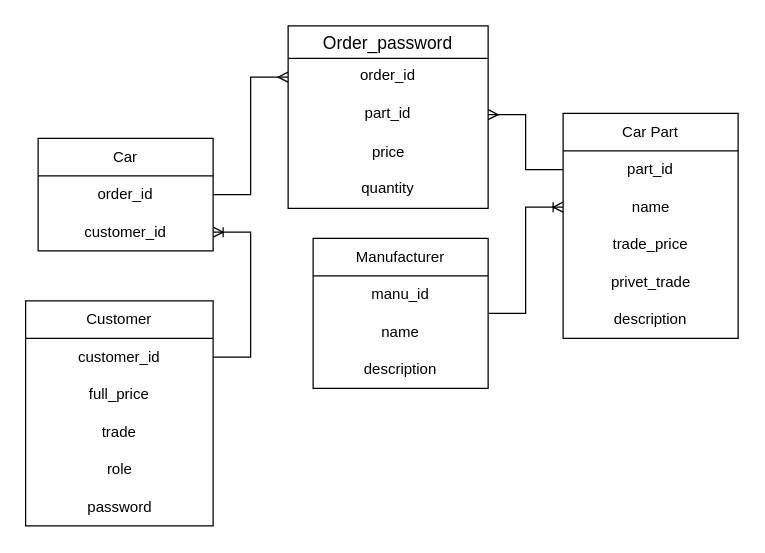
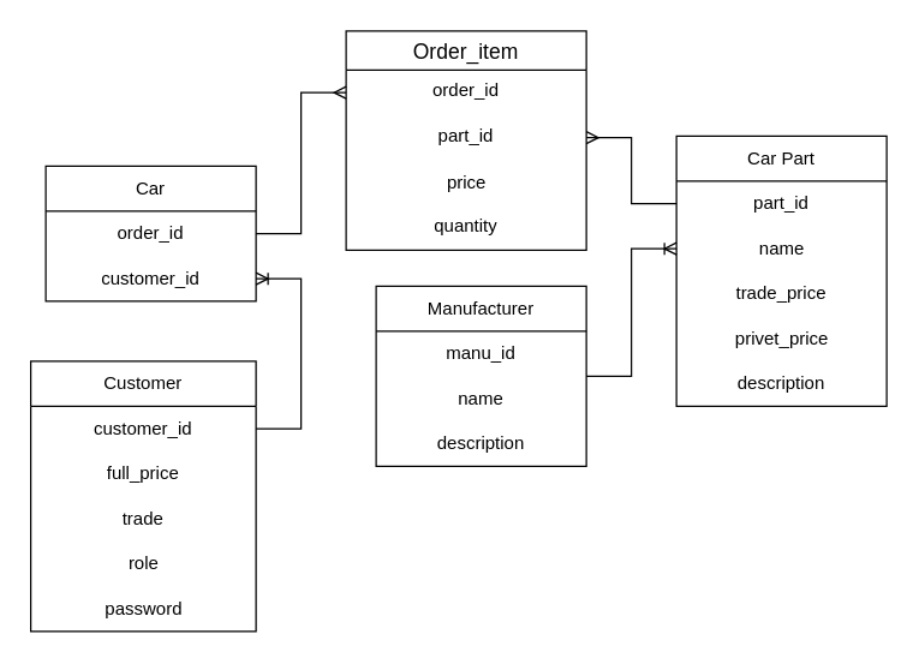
  <mxCell id="0" />
  <mxCell id="1" parent="0" />
  <mxCell id="2" value="Customer" style="swimlane;fontStyle=0;childLayout=stackLayout;horizontal=1;startSize=30;horizontalStack=0;resizeParent=1;resizeParentMax=0;resizeLast=0;collapsible=1;marginBottom=0;whiteSpace=wrap;html=1;" vertex="1" parent="1"><mxGeometry x="20" y="240" width="150" height="180" as="geometry"><mxRectangle x="160" y="90" width="90" height="30" as="alternateBounds" /></mxGeometry></mxCell>
  <mxCell id="3" value="customer_id" style="text;strokeColor=none;fillColor=none;align=center;verticalAlign=middle;spacingLeft=4;spacingRight=4;overflow=hidden;points=[[0,0.5],[1,0.5]];portConstraint=eastwest;rotatable=0;whiteSpace=wrap;html=1;" vertex="1" parent="2"><mxGeometry y="30" width="150" height="30" as="geometry" /></mxCell>
  <mxCell id="4" value="full_price" style="text;strokeColor=none;fillColor=none;align=center;verticalAlign=middle;spacingLeft=4;spacingRight=4;overflow=hidden;points=[[0,0.5],[1,0.5]];portConstraint=eastwest;rotatable=0;whiteSpace=wrap;html=1;" vertex="1" parent="2"><mxGeometry y="60" width="150" height="30" as="geometry" /></mxCell>
  <mxCell id="5" value="trade" style="text;strokeColor=none;fillColor=none;align=center;verticalAlign=middle;spacingLeft=4;spacingRight=4;overflow=hidden;points=[[0,0.5],[1,0.5]];portConstraint=eastwest;rotatable=0;whiteSpace=wrap;html=1;" vertex="1" parent="2"><mxGeometry y="90" width="150" height="30" as="geometry" /></mxCell>
  <mxCell id="6" value="role" style="text;html=1;align=center;verticalAlign=middle;resizable=0;points=[];autosize=1;strokeColor=none;fillColor=none;" vertex="1" parent="2"><mxGeometry y="120" width="150" height="30" as="geometry" /></mxCell>
  <mxCell id="7" value="password" style="text;html=1;align=center;verticalAlign=middle;resizable=0;points=[];autosize=1;strokeColor=none;fillColor=none;" vertex="1" parent="2"><mxGeometry y="150" width="150" height="30" as="geometry" /></mxCell>
  <mxCell id="8" value="Car" style="swimlane;fontStyle=0;childLayout=stackLayout;horizontal=1;startSize=30;horizontalStack=0;resizeParent=1;resizeParentMax=0;resizeLast=0;collapsible=1;marginBottom=0;whiteSpace=wrap;html=1;" vertex="1" parent="1"><mxGeometry x="30" y="110" width="140" height="90" as="geometry" /></mxCell>
  <mxCell id="9" value="order_id" style="text;strokeColor=none;fillColor=none;align=center;verticalAlign=middle;spacingLeft=4;spacingRight=4;overflow=hidden;points=[[0,0.5],[1,0.5]];portConstraint=eastwest;rotatable=0;whiteSpace=wrap;html=1;" vertex="1" parent="8"><mxGeometry y="30" width="140" height="30" as="geometry" /></mxCell>
  <mxCell id="10" value="customer_id" style="text;strokeColor=none;fillColor=none;align=center;verticalAlign=middle;spacingLeft=4;spacingRight=4;overflow=hidden;points=[[0,0.5],[1,0.5]];portConstraint=eastwest;rotatable=0;whiteSpace=wrap;html=1;" vertex="1" parent="8"><mxGeometry y="60" width="140" height="30" as="geometry" /></mxCell>
  <mxCell id="11" value="Car Part" style="swimlane;fontStyle=0;childLayout=stackLayout;horizontal=1;startSize=30;horizontalStack=0;resizeParent=1;resizeParentMax=0;resizeLast=0;collapsible=1;marginBottom=0;whiteSpace=wrap;html=1;" vertex="1" parent="1"><mxGeometry x="450" y="90" width="140" height="180" as="geometry" /></mxCell>
  <mxCell id="12" value="part_id" style="text;strokeColor=none;fillColor=none;align=center;verticalAlign=middle;spacingLeft=4;spacingRight=4;overflow=hidden;points=[[0,0.5],[1,0.5]];portConstraint=eastwest;rotatable=0;whiteSpace=wrap;html=1;" vertex="1" parent="11"><mxGeometry y="30" width="140" height="30" as="geometry" /></mxCell>
  <mxCell id="13" value="name" style="text;html=1;align=center;verticalAlign=middle;resizable=0;points=[];autosize=1;strokeColor=none;fillColor=none;" vertex="1" parent="11"><mxGeometry y="60" width="140" height="30" as="geometry" /></mxCell>
  <mxCell id="14" value="trade_price" style="text;strokeColor=none;fillColor=none;align=center;verticalAlign=middle;spacingLeft=4;spacingRight=4;overflow=hidden;points=[[0,0.5],[1,0.5]];portConstraint=eastwest;rotatable=0;whiteSpace=wrap;html=1;" vertex="1" parent="11"><mxGeometry y="90" width="140" height="30" as="geometry" /></mxCell>
- <mxCell id="15" value="privet_trade" style="text;html=1;align=center;verticalAlign=middle;resizable=0;points=[];autosize=1;strokeColor=none;fillColor=none;" vertex="1" parent="11"><mxGeometry y="120" width="140" height="30" as="geometry" /></mxCell>
+ <mxCell id="15" value="privet_price" style="text;html=1;align=center;verticalAlign=middle;resizable=0;points=[];autosize=1;strokeColor=none;fillColor=none;" vertex="1" parent="11"><mxGeometry y="120" width="140" height="30" as="geometry" /></mxCell>
  <mxCell id="16" value="description" style="text;strokeColor=none;fillColor=none;align=center;verticalAlign=middle;spacingLeft=4;spacingRight=4;overflow=hidden;points=[[0,0.5],[1,0.5]];portConstraint=eastwest;rotatable=0;whiteSpace=wrap;html=1;" vertex="1" parent="11"><mxGeometry y="150" width="140" height="30" as="geometry" /></mxCell>
  <mxCell id="17" value="Manufacturer" style="swimlane;fontStyle=0;childLayout=stackLayout;horizontal=1;startSize=30;horizontalStack=0;resizeParent=1;resizeParentMax=0;resizeLast=0;collapsible=1;marginBottom=0;whiteSpace=wrap;html=1;" vertex="1" parent="1"><mxGeometry x="250" y="190" width="140" height="120" as="geometry" /></mxCell>
  <mxCell id="18" value="manu_id" style="text;strokeColor=none;fillColor=none;align=center;verticalAlign=middle;spacingLeft=4;spacingRight=4;overflow=hidden;points=[[0,0.5],[1,0.5]];portConstraint=eastwest;rotatable=0;whiteSpace=wrap;html=1;" vertex="1" parent="17"><mxGeometry y="30" width="140" height="30" as="geometry" /></mxCell>
  <mxCell id="19" value="name" style="text;strokeColor=none;fillColor=none;align=center;verticalAlign=middle;spacingLeft=4;spacingRight=4;overflow=hidden;points=[[0,0.5],[1,0.5]];portConstraint=eastwest;rotatable=0;whiteSpace=wrap;html=1;" vertex="1" parent="17"><mxGeometry y="60" width="140" height="30" as="geometry" /></mxCell>
  <mxCell id="20" value="description" style="text;strokeColor=none;fillColor=none;align=center;verticalAlign=middle;spacingLeft=4;spacingRight=4;overflow=hidden;points=[[0,0.5],[1,0.5]];portConstraint=eastwest;rotatable=0;whiteSpace=wrap;html=1;" vertex="1" parent="17"><mxGeometry y="90" width="140" height="30" as="geometry" /></mxCell>
  <mxCell id="21" value="" style="edgeStyle=entityRelationEdgeStyle;fontSize=12;html=1;endArrow=ERoneToMany;rounded=0;" edge="1" parent="1" source="17" target="13"><mxGeometry width="100" height="100" relative="1" as="geometry"><mxPoint x="450" y="380" as="sourcePoint" /><mxPoint x="550" y="280" as="targetPoint" /></mxGeometry></mxCell>
  <mxCell id="22" value="" style="edgeStyle=entityRelationEdgeStyle;fontSize=12;html=1;endArrow=ERoneToMany;rounded=0;exitX=1;exitY=0.5;exitDx=0;exitDy=0;entryX=1;entryY=0.5;entryDx=0;entryDy=0;" edge="1" parent="1" source="3" target="10"><mxGeometry width="100" height="100" relative="1" as="geometry"><mxPoint x="205" y="280" as="sourcePoint" /><mxPoint x="200" y="190" as="targetPoint" /><Array as="points"><mxPoint x="230" y="255" /></Array></mxGeometry></mxCell>
- <mxCell id="23" value="Order_password" style="swimlane;fontStyle=0;childLayout=stackLayout;horizontal=1;startSize=26;horizontalStack=0;resizeParent=1;resizeParentMax=0;resizeLast=0;collapsible=1;marginBottom=0;align=center;fontSize=14;" vertex="1" parent="1"><mxGeometry x="230" y="20" width="160" height="146" as="geometry" /></mxCell>
+ <mxCell id="23" value="Order_item" style="swimlane;fontStyle=0;childLayout=stackLayout;horizontal=1;startSize=26;horizontalStack=0;resizeParent=1;resizeParentMax=0;resizeLast=0;collapsible=1;marginBottom=0;align=center;fontSize=14;" vertex="1" parent="1"><mxGeometry x="230" y="20" width="160" height="146" as="geometry" /></mxCell>
  <mxCell id="24" value="order_id" style="text;strokeColor=none;fillColor=none;spacingLeft=4;spacingRight=4;overflow=hidden;rotatable=0;points=[[0,0.5],[1,0.5]];portConstraint=eastwest;fontSize=12;whiteSpace=wrap;html=1;align=center;" vertex="1" parent="23"><mxGeometry y="26" width="160" height="30" as="geometry" /></mxCell>
  <mxCell id="25" value="part_id" style="text;strokeColor=none;fillColor=none;spacingLeft=4;spacingRight=4;overflow=hidden;rotatable=0;points=[[0,0.5],[1,0.5]];portConstraint=eastwest;fontSize=12;whiteSpace=wrap;html=1;align=center;" vertex="1" parent="23"><mxGeometry y="56" width="160" height="30" as="geometry" /></mxCell>
  <mxCell id="26" value="price" style="text;html=1;align=center;verticalAlign=middle;resizable=0;points=[];autosize=1;strokeColor=none;fillColor=none;" vertex="1" parent="23"><mxGeometry y="86" width="160" height="30" as="geometry" /></mxCell>
  <mxCell id="27" value="quantity" style="text;strokeColor=none;fillColor=none;spacingLeft=4;spacingRight=4;overflow=hidden;rotatable=0;points=[[0,0.5],[1,0.5]];portConstraint=eastwest;fontSize=12;whiteSpace=wrap;html=1;align=center;" vertex="1" parent="23"><mxGeometry y="116" width="160" height="30" as="geometry" /></mxCell>
  <mxCell id="28" value="" style="edgeStyle=entityRelationEdgeStyle;fontSize=12;html=1;endArrow=ERmany;rounded=0;exitX=1;exitY=0.5;exitDx=0;exitDy=0;entryX=0;entryY=0.5;entryDx=0;entryDy=0;" edge="1" parent="1" source="9" target="24"><mxGeometry width="100" height="100" relative="1" as="geometry"><mxPoint x="210" y="250" as="sourcePoint" /><mxPoint x="310" y="150" as="targetPoint" /></mxGeometry></mxCell>
  <mxCell id="29" value="" style="edgeStyle=entityRelationEdgeStyle;fontSize=12;html=1;endArrow=ERmany;rounded=0;entryX=1;entryY=0.5;entryDx=0;entryDy=0;exitX=0;exitY=0.5;exitDx=0;exitDy=0;" edge="1" parent="1" source="12" target="25"><mxGeometry width="100" height="100" relative="1" as="geometry"><mxPoint x="290" y="280" as="sourcePoint" /><mxPoint x="390" y="180" as="targetPoint" /></mxGeometry></mxCell>
